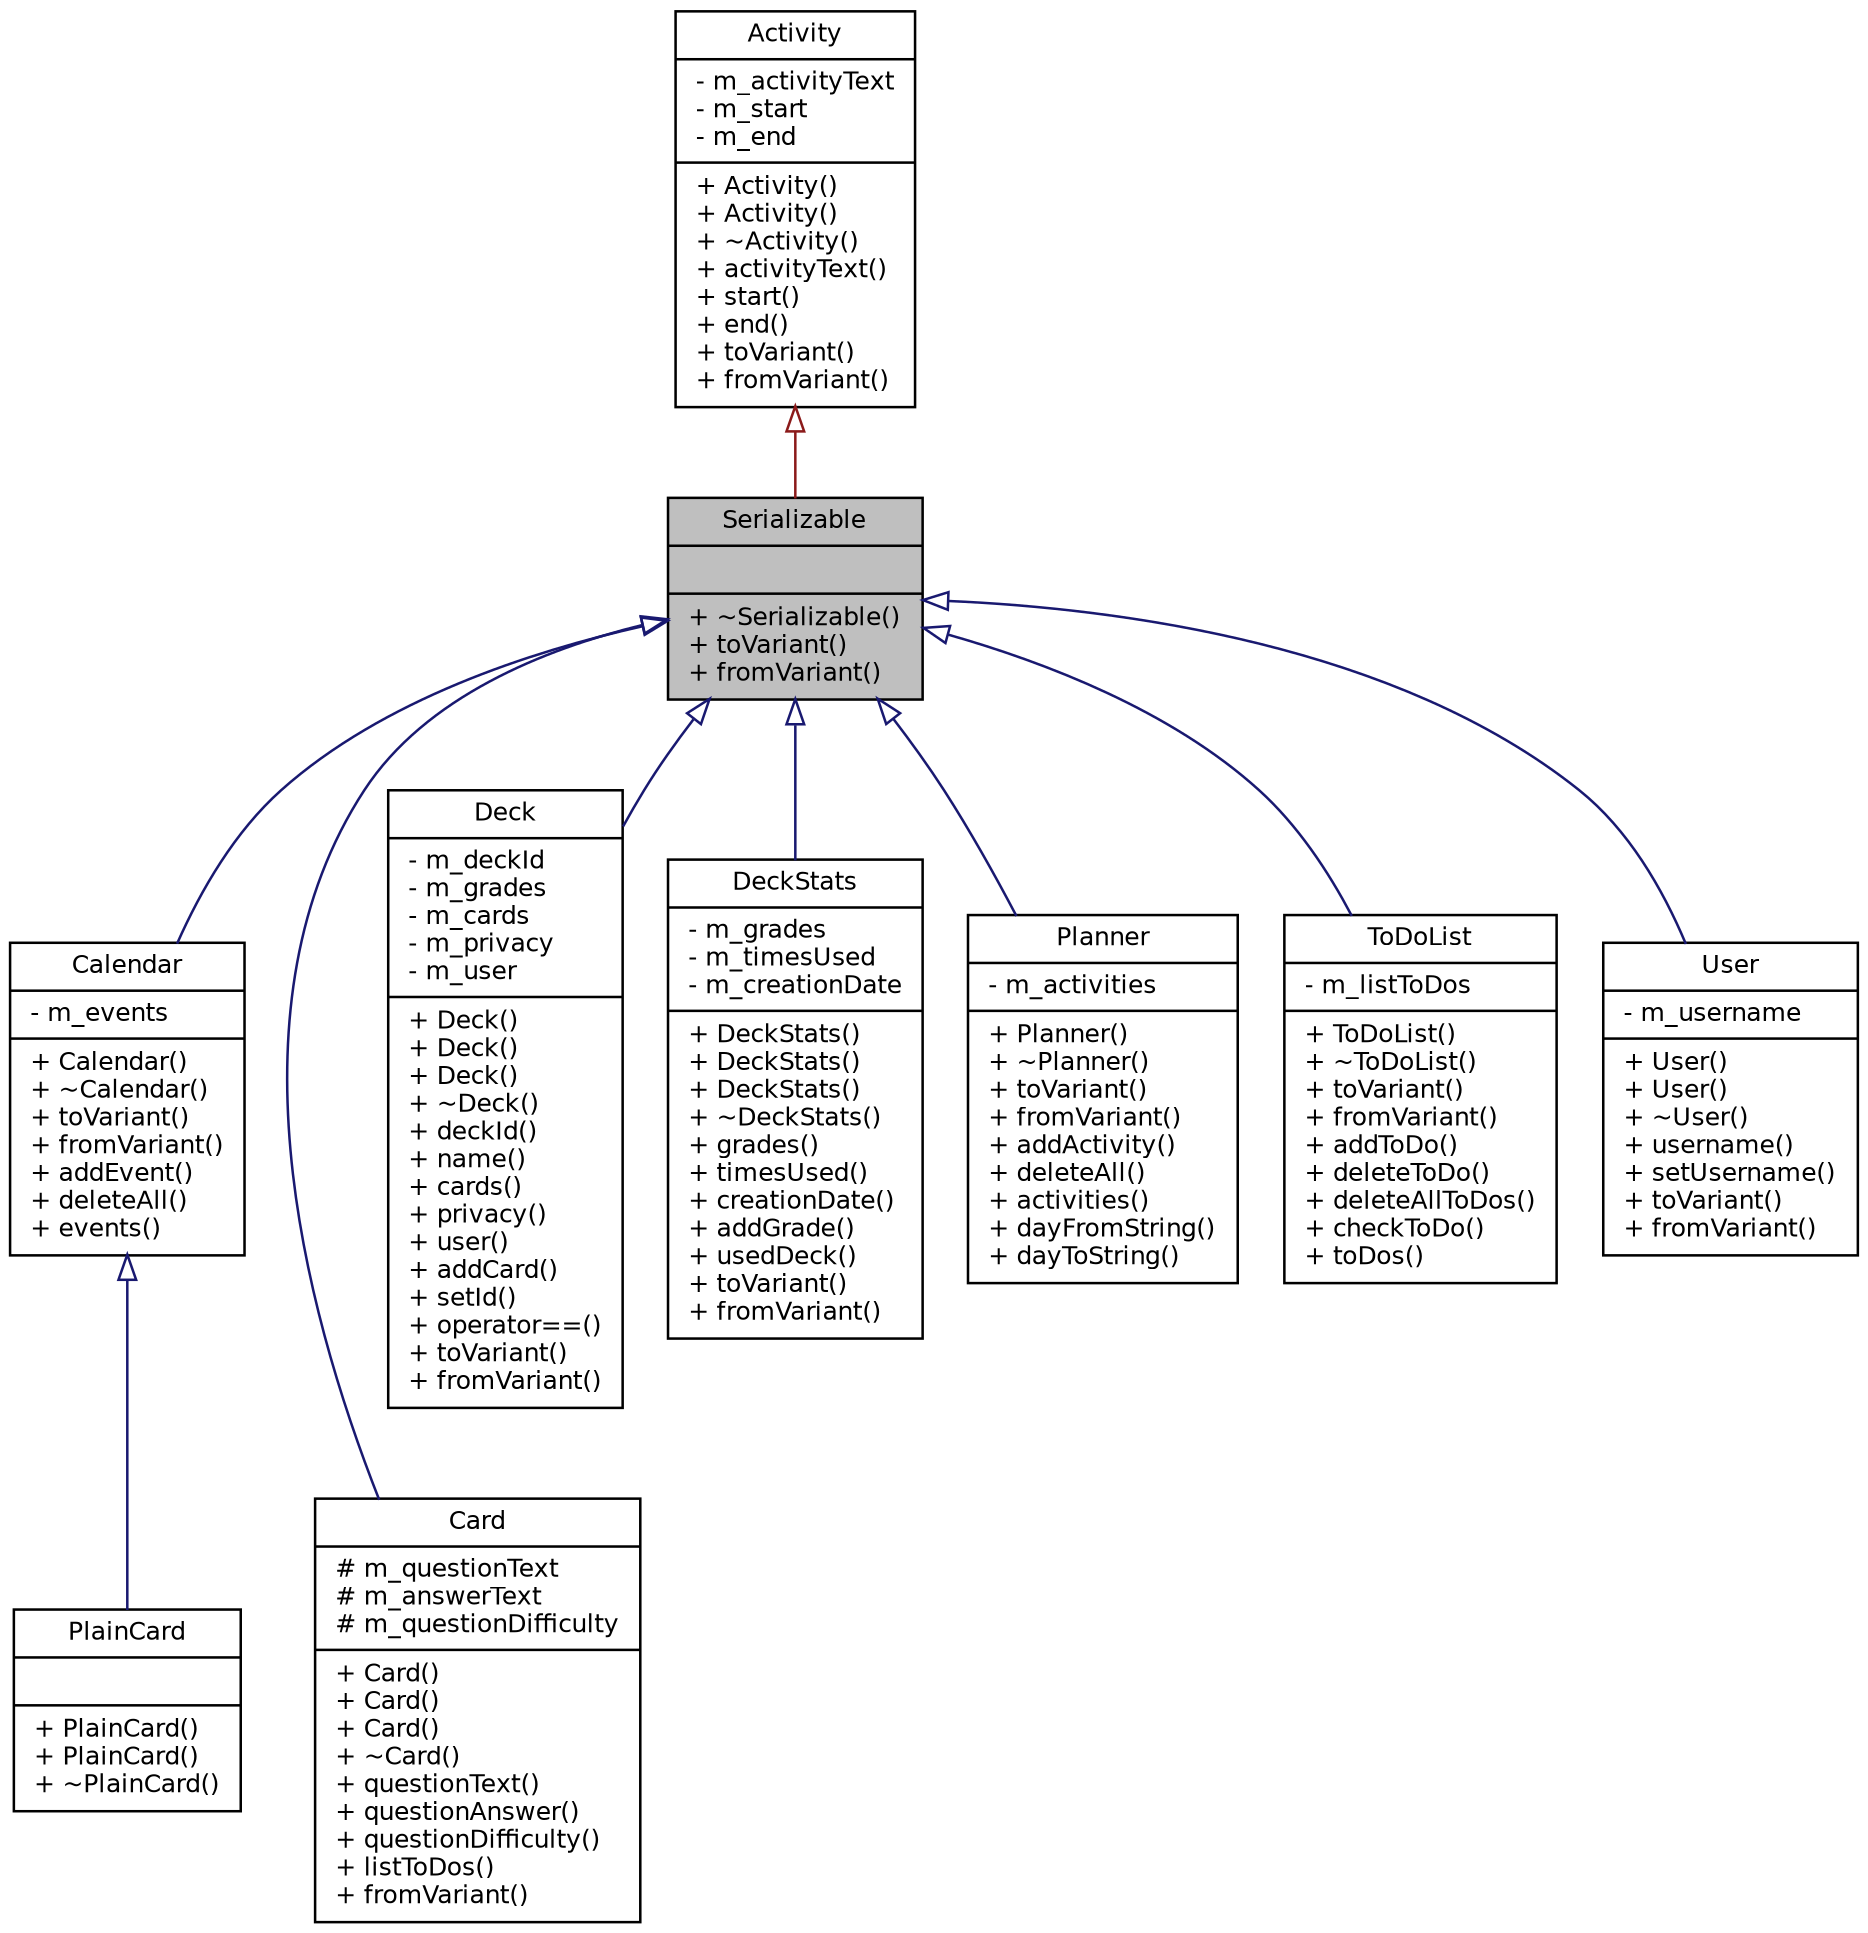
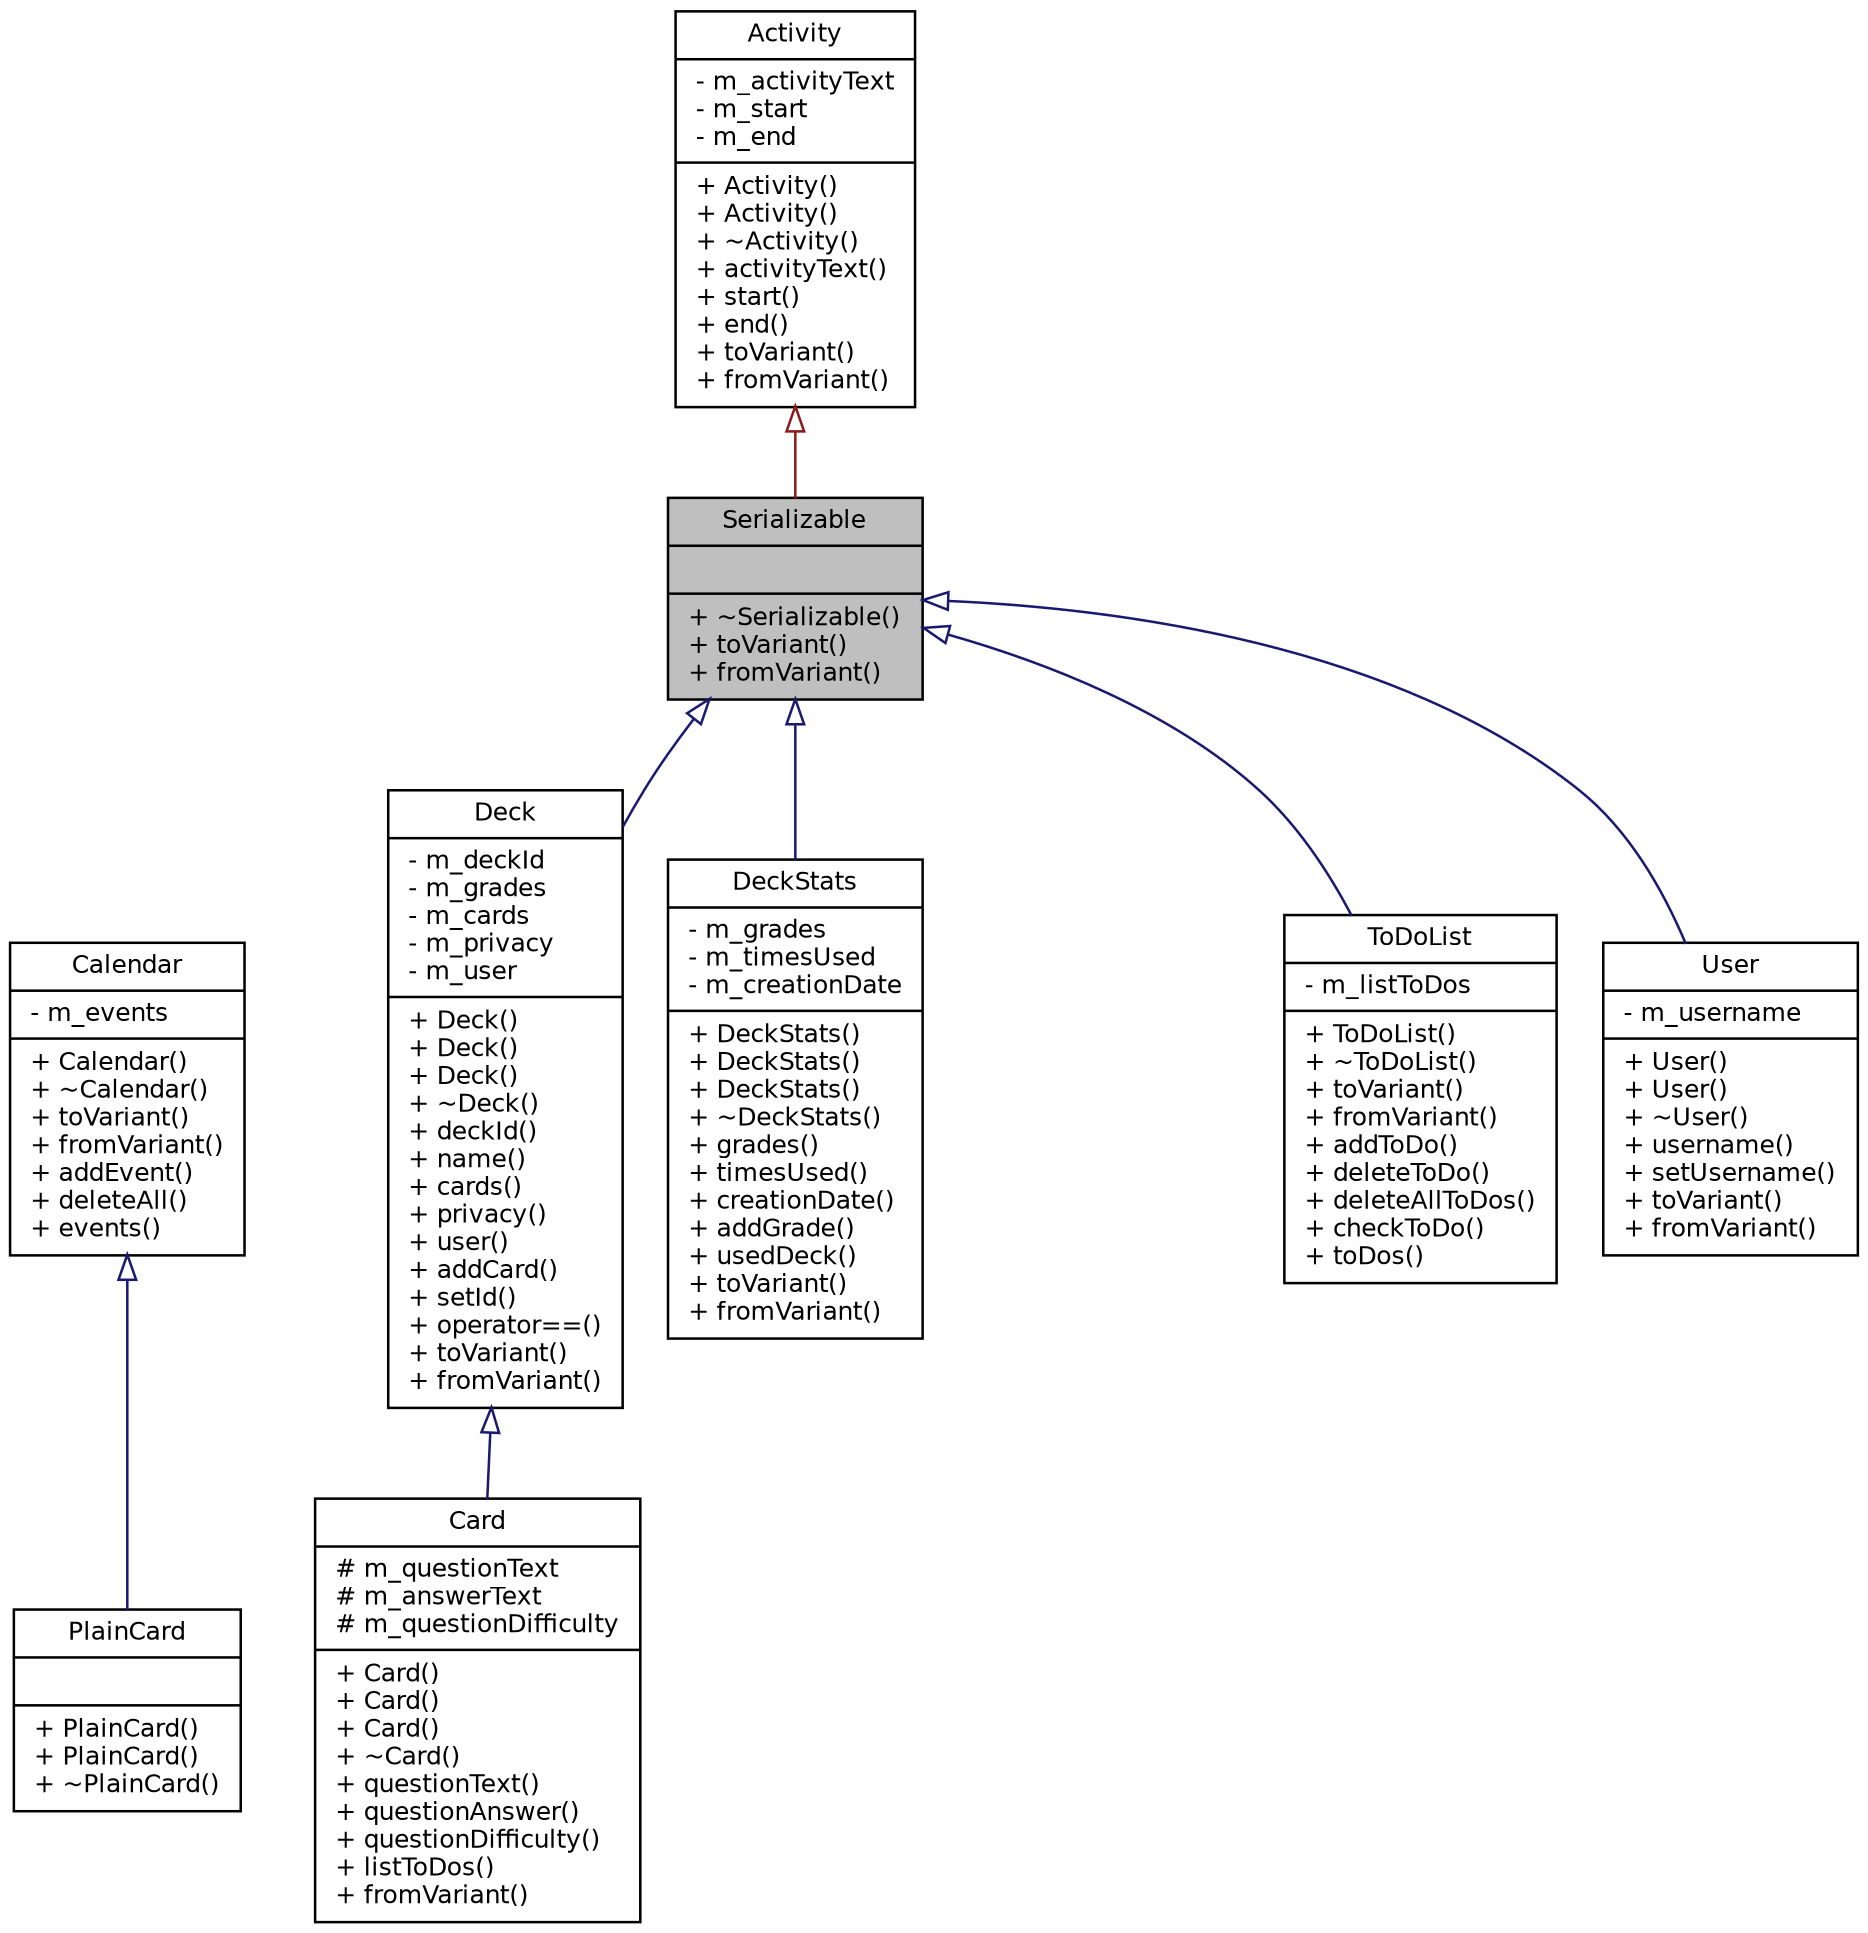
  digraph {
    node [color=black fillcolor=white fontname=Helvetica fontsize=10 shape=record style=filled]
    edge [arrowtail=onormal color=midnightblue dir=back fontname=Helvetica fontsize=10 labelfontname=Helvetica labelfontsize=10 style=solid]
    n1 [fillcolor=grey75 fontcolor=black height=0.2 label="{Serializable\n||+ ~Serializable()\l+ toVariant()\l+ fromVariant()\l}" width=0.4]
    n2 [height=0.2 label="{Calendar\n|- m_events\l|+ Calendar()\l+ ~Calendar()\l+ toVariant()\l+ fromVariant()\l+ addEvent()\l+ deleteAll()\l+ events()\l}" width=0.4]
    n3 [height=0.2 label="{Card\n|# m_questionText\l# m_answerText\l# m_questionDifficulty\l|+ Card()\l+ Card()\l+ Card()\l+ ~Card()\l+ questionText()\l+ questionAnswer()\l+ questionDifficulty()\l+ listToDos()\l+ fromVariant()\l}" width=0.4]
    n4 [height=0.2 label="{Deck\n|- m_deckId\l- m_grades\l- m_cards\l- m_privacy\l- m_user\l|+ Deck()\l+ Deck()\l+ Deck()\l+ ~Deck()\l+ deckId()\l+ name()\l+ cards()\l+ privacy()\l+ user()\l+ addCard()\l+ setId()\l+ operator==()\l+ toVariant()\l+ fromVariant()\l}" width=0.4]
    n5 [height=0.2 label="{DeckStats\n|- m_grades\l- m_timesUsed\l- m_creationDate\l|+ DeckStats()\l+ DeckStats()\l+ DeckStats()\l+ ~DeckStats()\l+ grades()\l+ timesUsed()\l+ creationDate()\l+ addGrade()\l+ usedDeck()\l+ toVariant()\l+ fromVariant()\l}" width=0.4]
-   n6 [height=0.2 label="{Planner\n|- m_activities\l|+ Planner()\l+ ~Planner()\l+ toVariant()\l+ fromVariant()\l+ addActivity()\l+ deleteAll()\l+ activities()\l+ dayFromString()\l+ dayToString()\l}" width=0.4]
    n7 [height=0.2 label="{ToDoList\n|- m_listToDos\l|+ ToDoList()\l+ ~ToDoList()\l+ toVariant()\l+ fromVariant()\l+ addToDo()\l+ deleteToDo()\l+ deleteAllToDos()\l+ checkToDo()\l+ toDos()\l}" width=0.4]
    n8 [height=0.2 label="{User\n|- m_username\l|+ User()\l+ User()\l+ ~User()\l+ username()\l+ setUsername()\l+ toVariant()\l+ fromVariant()\l}" width=0.4]
    n9 [height=0.2 label="{Activity\n|- m_activityText\l- m_start\l- m_end\l|+ Activity()\l+ Activity()\l+ ~Activity()\l+ activityText()\l+ start()\l+ end()\l+ toVariant()\l+ fromVariant()\l}" width=0.4]
    n10 [height=0.2 label="{PlainCard\n||+ PlainCard()\l+ PlainCard()\l+ ~PlainCard()\l}" width=0.4]
-   n1 -> n2
-   n1 -> n3
+   n4 -> n3
    n1 -> n4
    n1 -> n5
-   n1 -> n6
    n1 -> n7
    n1 -> n8
    n2 -> n10
    n9 -> n1 [color=firebrick4]
  }
